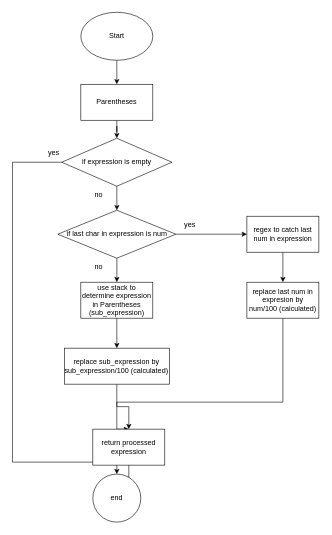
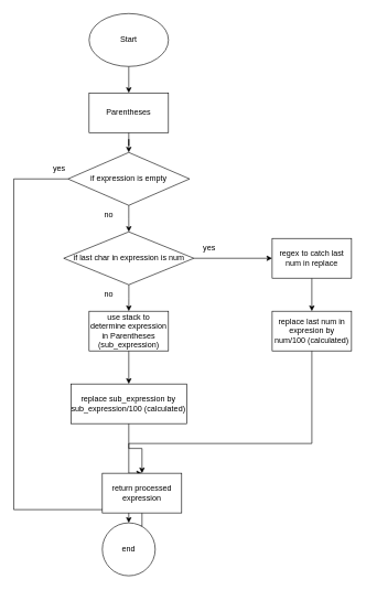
  <mxCell id="0" />
  <mxCell id="1" parent="0" />
  <mxCell id="2" value="" style="edgeStyle=orthogonalEdgeStyle;rounded=0;orthogonalLoop=1;jettySize=auto;html=1;" parent="1" source="3" target="5" edge="1"><mxGeometry relative="1" as="geometry" /></mxCell>
  <mxCell id="3" value="Start" style="ellipse;whiteSpace=wrap;html=1;" parent="1" vertex="1"><mxGeometry x="134" y="20" width="120" height="80" as="geometry" /></mxCell>
  <mxCell id="4" value="" style="edgeStyle=orthogonalEdgeStyle;rounded=0;orthogonalLoop=1;jettySize=auto;html=1;" parent="1" source="5" target="8" edge="1"><mxGeometry relative="1" as="geometry" /></mxCell>
  <mxCell id="5" value="Parentheses" style="rounded=0;whiteSpace=wrap;html=1;" parent="1" vertex="1"><mxGeometry x="134" y="140" width="120" height="60" as="geometry" /></mxCell>
  <mxCell id="6" value="" style="edgeStyle=orthogonalEdgeStyle;rounded=0;orthogonalLoop=1;jettySize=auto;html=1;" parent="1" source="8" target="11" edge="1"><mxGeometry relative="1" as="geometry" /></mxCell>
  <mxCell id="7" style="edgeStyle=orthogonalEdgeStyle;rounded=0;orthogonalLoop=1;jettySize=auto;html=1;entryX=0.5;entryY=0;entryDx=0;entryDy=0;" parent="1" source="8" target="22" edge="1"><mxGeometry relative="1" as="geometry"><mxPoint x="19" y="790" as="targetPoint" /><Array as="points"><mxPoint x="20" y="270" /><mxPoint x="20" y="770" /><mxPoint x="194" y="770" /></Array></mxGeometry></mxCell>
  <mxCell id="8" value="if expression is empty" style="rhombus;whiteSpace=wrap;html=1;" parent="1" vertex="1"><mxGeometry x="102.13" y="230" width="183.75" height="80" as="geometry" /></mxCell>
  <mxCell id="9" value="" style="edgeStyle=orthogonalEdgeStyle;rounded=0;orthogonalLoop=1;jettySize=auto;html=1;" parent="1" source="11" target="13" edge="1"><mxGeometry relative="1" as="geometry" /></mxCell>
  <mxCell id="10" value="" style="edgeStyle=orthogonalEdgeStyle;rounded=0;orthogonalLoop=1;jettySize=auto;html=1;" parent="1" source="11" target="17" edge="1"><mxGeometry relative="1" as="geometry" /></mxCell>
  <mxCell id="11" value="if last char in expression is num" style="rhombus;whiteSpace=wrap;html=1;" parent="1" vertex="1"><mxGeometry x="95.57" y="350" width="196.87" height="80" as="geometry" /></mxCell>
  <mxCell id="12" value="" style="edgeStyle=orthogonalEdgeStyle;rounded=0;orthogonalLoop=1;jettySize=auto;html=1;" parent="1" source="13" target="15" edge="1"><mxGeometry relative="1" as="geometry" /></mxCell>
- <mxCell id="13" value="regex to catch last num in expression" style="whiteSpace=wrap;html=1;" parent="1" vertex="1"><mxGeometry x="410.875" y="360" width="120" height="60" as="geometry" /></mxCell>
+ <mxCell id="13" value="regex to catch last num in replace" style="whiteSpace=wrap;html=1;" parent="1" vertex="1"><mxGeometry x="410.875" y="360" width="120" height="60" as="geometry" /></mxCell>
  <mxCell id="14" style="edgeStyle=orthogonalEdgeStyle;rounded=0;orthogonalLoop=1;jettySize=auto;html=1;entryX=0.5;entryY=0;entryDx=0;entryDy=0;" parent="1" source="15" target="21" edge="1"><mxGeometry relative="1" as="geometry"><Array as="points"><mxPoint x="471" y="670" /><mxPoint x="194" y="670" /></Array></mxGeometry></mxCell>
  <mxCell id="15" value="replace last num in expresion by num/100 (calculated)" style="whiteSpace=wrap;html=1;" parent="1" vertex="1"><mxGeometry x="410.875" y="470" width="120" height="60" as="geometry" /></mxCell>
  <mxCell id="16" value="" style="edgeStyle=orthogonalEdgeStyle;rounded=0;orthogonalLoop=1;jettySize=auto;html=1;" parent="1" source="17" target="19" edge="1"><mxGeometry relative="1" as="geometry" /></mxCell>
  <mxCell id="17" value="use stack to determine expression in&amp;nbsp;Parentheses (sub_expression)" style="whiteSpace=wrap;html=1;" parent="1" vertex="1"><mxGeometry x="133.995" y="470" width="120" height="60" as="geometry" /></mxCell>
  <mxCell id="18" value="" style="edgeStyle=orthogonalEdgeStyle;rounded=0;orthogonalLoop=1;jettySize=auto;html=1;" parent="1" source="19" target="21" edge="1"><mxGeometry relative="1" as="geometry" /></mxCell>
  <mxCell id="19" value="replace sub_expression by sub_expression/100 (calculated)" style="whiteSpace=wrap;html=1;" parent="1" vertex="1"><mxGeometry x="106.49" y="580" width="175" height="60" as="geometry" /></mxCell>
  <mxCell id="20" value="" style="edgeStyle=orthogonalEdgeStyle;rounded=0;orthogonalLoop=1;jettySize=auto;html=1;" parent="1" source="21" target="22" edge="1"><mxGeometry relative="1" as="geometry" /></mxCell>
  <mxCell id="21" value="return processed expression" style="rounded=0;whiteSpace=wrap;html=1;" parent="1" vertex="1"><mxGeometry x="153.99" y="715" width="120" height="60" as="geometry" /></mxCell>
  <mxCell id="22" value="end" style="ellipse;whiteSpace=wrap;html=1;rounded=0;" parent="1" vertex="1"><mxGeometry x="153.99" y="790" width="80" height="80" as="geometry" /></mxCell>
  <mxCell id="23" value="yes" style="text;html=1;align=center;verticalAlign=middle;whiteSpace=wrap;rounded=0;" parent="1" vertex="1"><mxGeometry x="59" y="240" width="60" height="30" as="geometry" /></mxCell>
  <mxCell id="24" value="no" style="text;html=1;align=center;verticalAlign=middle;whiteSpace=wrap;rounded=0;" parent="1" vertex="1"><mxGeometry x="134" y="310" width="60" height="30" as="geometry" /></mxCell>
  <mxCell id="25" value="no" style="text;html=1;align=center;verticalAlign=middle;whiteSpace=wrap;rounded=0;" parent="1" vertex="1"><mxGeometry x="133.99" y="430" width="60" height="30" as="geometry" /></mxCell>
  <mxCell id="26" value="yes" style="text;html=1;align=center;verticalAlign=middle;whiteSpace=wrap;rounded=0;" parent="1" vertex="1"><mxGeometry x="285.88" y="360" width="60" height="30" as="geometry" /></mxCell>
